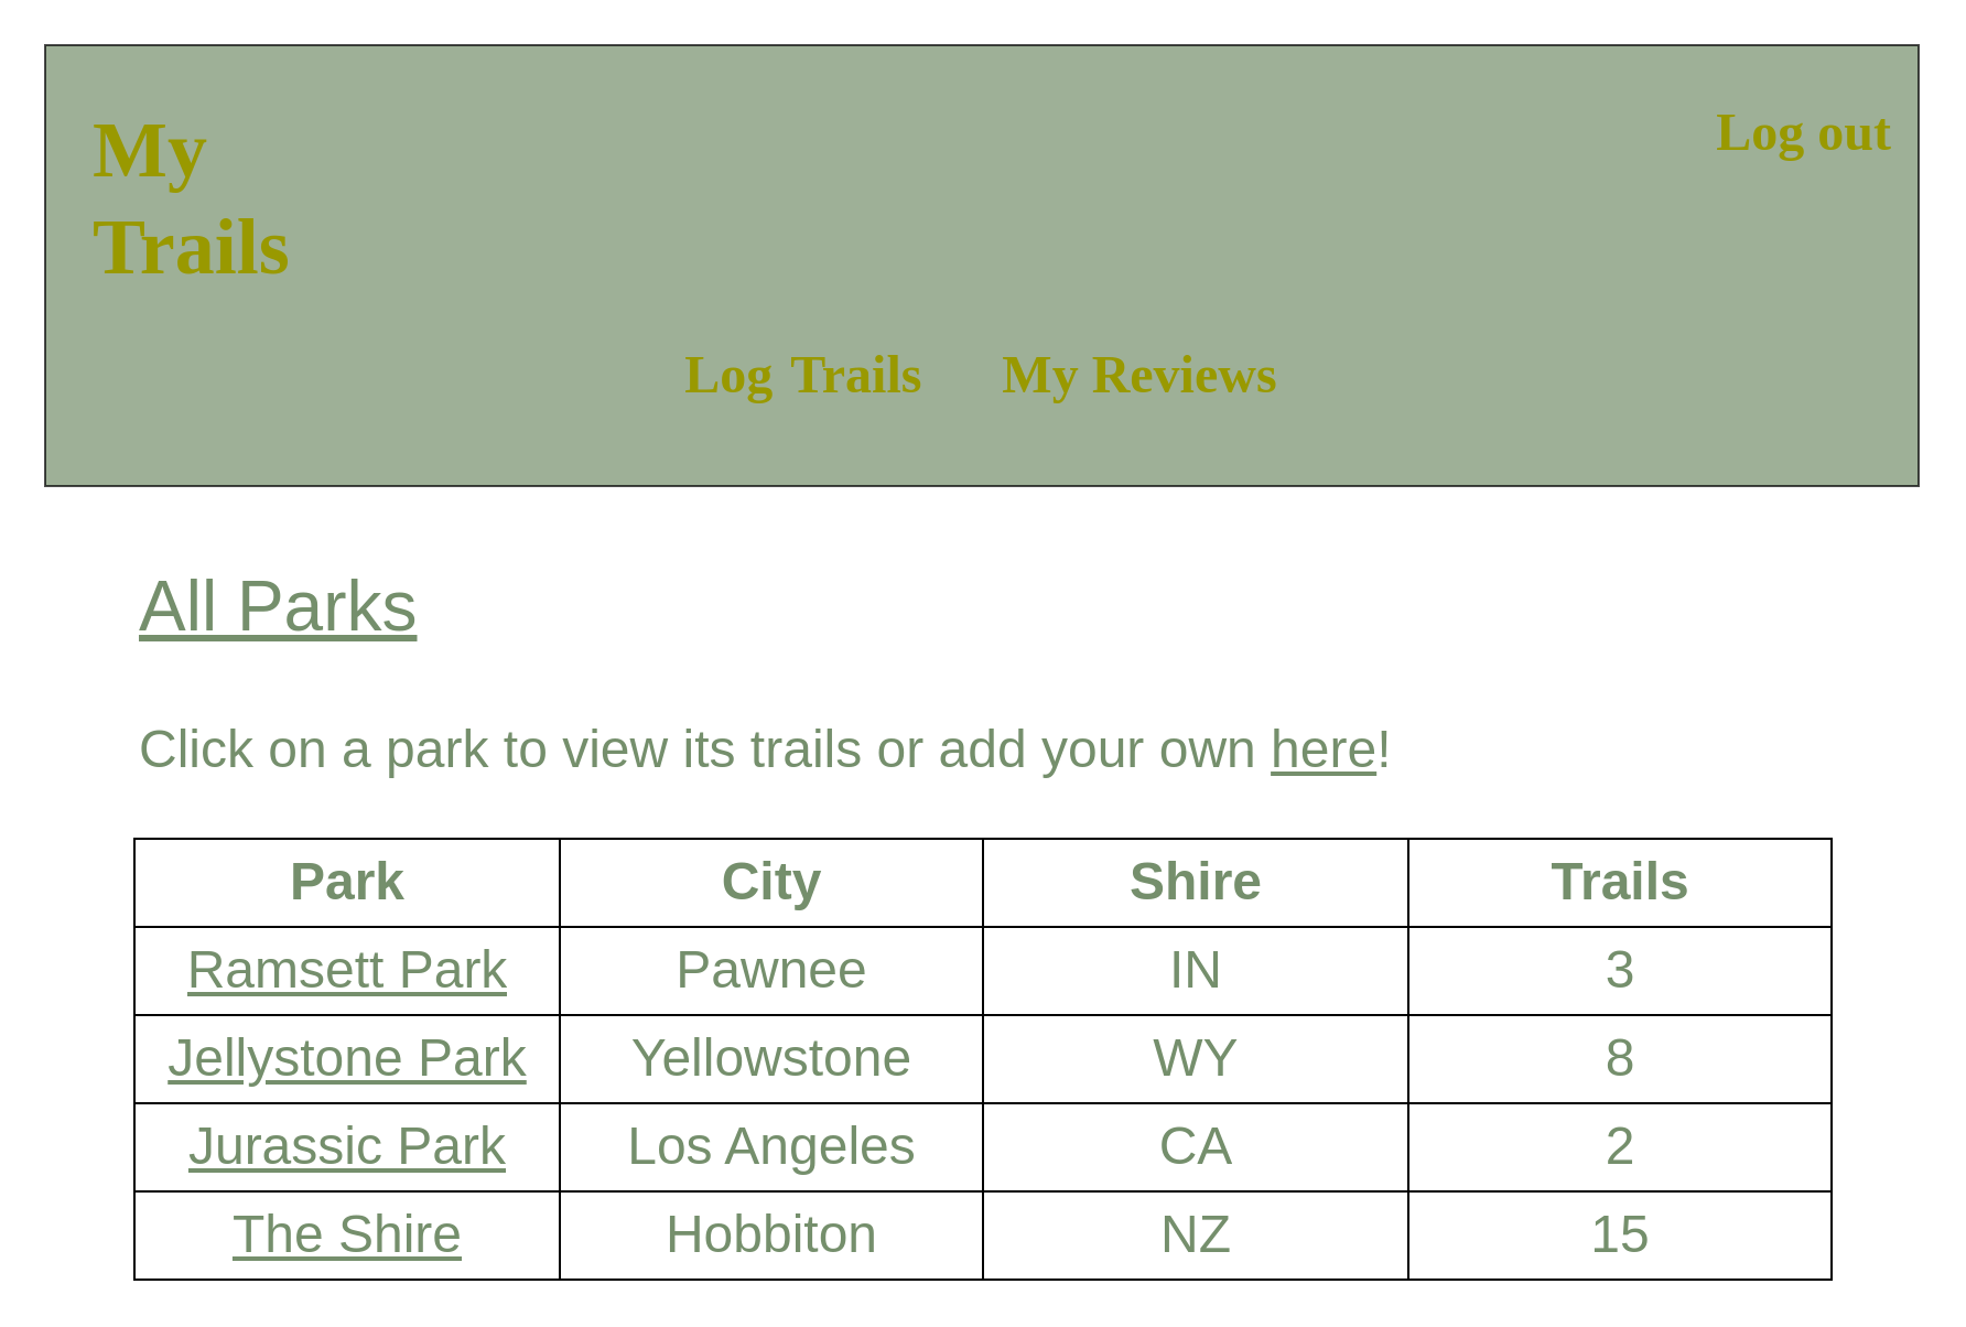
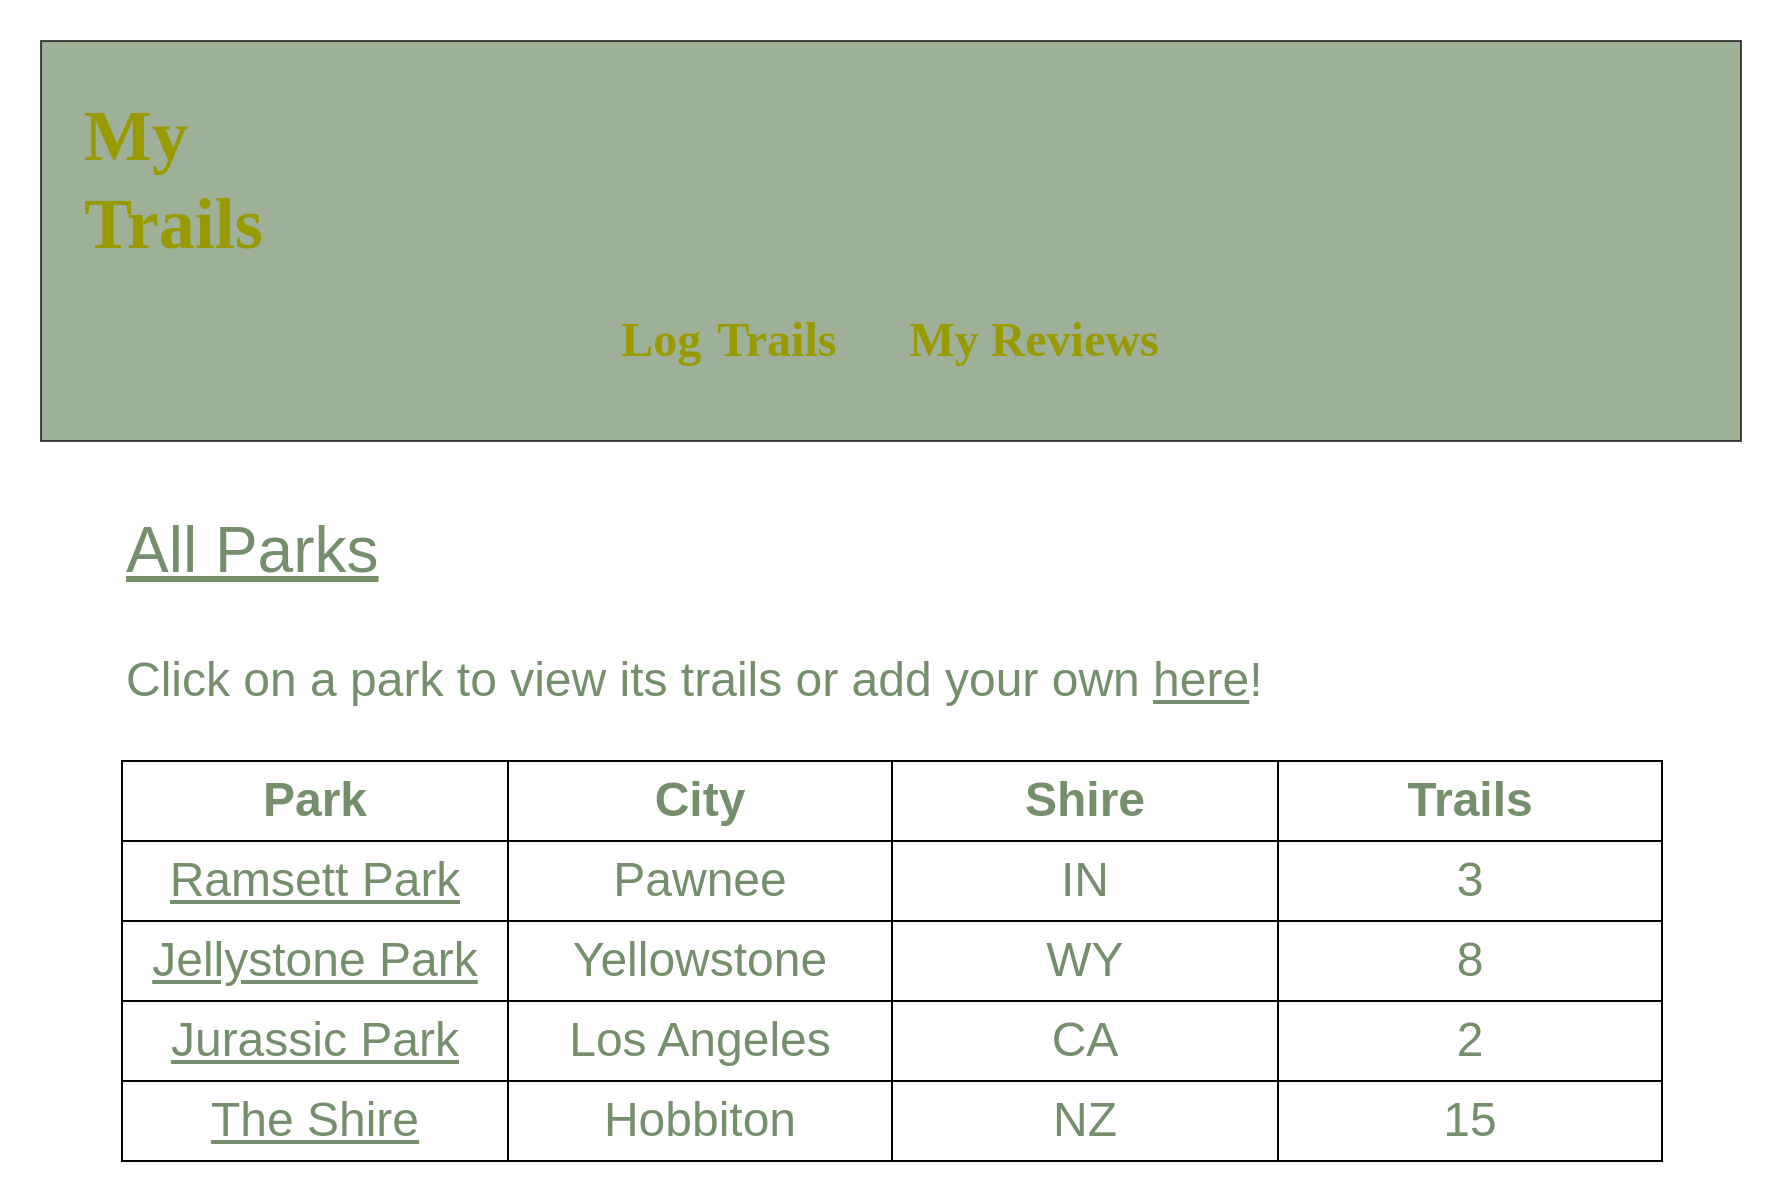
  <mxCell id="0" />
  <mxCell id="1" parent="0" />
  <mxCell id="2" value="" style="whiteSpace=wrap;html=1;fillColor=#758F6C;movable=0;resizable=0;rotatable=0;deletable=0;editable=0;connectable=0;opacity=70;" parent="1" vertex="1"><mxGeometry width="850" height="200" as="geometry" x="20" y="20" /></mxCell>
  <mxCell id="3" value="&lt;font face=&quot;Verdana&quot; style=&quot;font-size: 36px;&quot;&gt;My&lt;br&gt;Trails&lt;/font&gt;" style="text;strokeColor=none;align=left;fillColor=none;html=1;verticalAlign=middle;whiteSpace=wrap;rounded=0;fontColor=#999900;fontStyle=1;labelBorderColor=none;" parent="1" vertex="1"><mxGeometry x="40" y="40" width="210" height="100" as="geometry" /></mxCell>
- <mxCell id="4" value="&lt;div style=&quot;&quot;&gt;&lt;font face=&quot;Verdana&quot;&gt;&lt;span style=&quot;font-size: 24px;&quot;&gt;Log out&lt;/span&gt;&lt;/font&gt;&lt;/div&gt;" style="text;strokeColor=none;align=right;fillColor=none;html=1;verticalAlign=middle;whiteSpace=wrap;rounded=0;fontColor=#999900;fontStyle=1;labelBorderColor=none;" parent="1" vertex="1"><mxGeometry x="710" y="30" width="150" height="60" as="geometry" /></mxCell>
  <mxCell id="5" value="&lt;div style=&quot;&quot;&gt;&lt;font face=&quot;Verdana&quot;&gt;&lt;span style=&quot;font-size: 24px;&quot;&gt;Log&lt;span style=&quot;white-space: pre;&quot;&gt;&#09;&lt;/span&gt;Trails&amp;nbsp;&lt;span style=&quot;white-space: pre;&quot;&gt;&#09;&lt;/span&gt;My Reviews&lt;/span&gt;&lt;/font&gt;&lt;/div&gt;" style="text;strokeColor=none;align=center;fillColor=none;html=1;verticalAlign=middle;whiteSpace=wrap;rounded=0;fontColor=#999900;fontStyle=1;labelBorderColor=none;strokeOpacity=100;" parent="1" vertex="1"><mxGeometry x="214" y="140" width="462" height="60" as="geometry" /></mxCell>
  <mxCell id="6" value="&lt;font style=&quot;font-size: 24px;&quot; color=&quot;#758f6c&quot;&gt;Click on a park to view its trails or add your own &lt;u&gt;here&lt;/u&gt;!&lt;/font&gt;" style="text;strokeColor=none;align=left;fillColor=none;html=1;verticalAlign=middle;whiteSpace=wrap;rounded=0;fontColor=#B3B300;" parent="1" vertex="1"><mxGeometry x="60.5" y="300" width="610" height="80" as="geometry" /></mxCell>
  <mxCell id="7" value="" style="shape=table;startSize=0;container=1;collapsible=0;childLayout=tableLayout;fontSize=24;fontColor=#758F6C;strokeColor=default;" parent="1" vertex="1"><mxGeometry x="60.5" y="380" width="770" height="200" as="geometry" /></mxCell>
  <mxCell id="8" value="" style="shape=tableRow;horizontal=0;startSize=0;swimlaneHead=0;swimlaneBody=0;top=0;left=0;bottom=0;right=0;collapsible=0;dropTarget=0;fillColor=none;points=[[0,0.5],[1,0.5]];portConstraint=eastwest;fontSize=24;fontColor=#758F6C;" parent="7" vertex="1"><mxGeometry width="770" height="40" as="geometry" /></mxCell>
  <mxCell id="9" value="Park" style="shape=partialRectangle;html=1;whiteSpace=wrap;connectable=0;overflow=hidden;fillColor=none;top=0;left=0;bottom=0;right=0;pointerEvents=1;fontSize=24;fontColor=#758F6C;fontStyle=1" parent="8" vertex="1"><mxGeometry width="193" height="40" as="geometry"><mxRectangle width="193" height="40" as="alternateBounds" /></mxGeometry></mxCell>
  <mxCell id="10" value="City" style="shape=partialRectangle;html=1;whiteSpace=wrap;connectable=0;overflow=hidden;fillColor=none;top=0;left=0;bottom=0;right=0;pointerEvents=1;fontSize=24;fontColor=#758F6C;fontStyle=1" parent="8" vertex="1"><mxGeometry x="193" width="192" height="40" as="geometry"><mxRectangle width="192" height="40" as="alternateBounds" /></mxGeometry></mxCell>
  <mxCell id="11" value="Shire" style="shape=partialRectangle;html=1;whiteSpace=wrap;connectable=0;overflow=hidden;fillColor=none;top=0;left=0;bottom=0;right=0;pointerEvents=1;fontSize=24;fontColor=#758F6C;fontStyle=1" parent="8" vertex="1"><mxGeometry x="385" width="193" height="40" as="geometry"><mxRectangle width="193" height="40" as="alternateBounds" /></mxGeometry></mxCell>
  <mxCell id="12" value="Trails" style="shape=partialRectangle;html=1;whiteSpace=wrap;connectable=0;overflow=hidden;fillColor=none;top=0;left=0;bottom=0;right=0;pointerEvents=1;fontSize=24;fontColor=#758F6C;fontStyle=1" parent="8" vertex="1"><mxGeometry x="578" width="192" height="40" as="geometry"><mxRectangle width="192" height="40" as="alternateBounds" /></mxGeometry></mxCell>
  <mxCell id="13" value="" style="shape=tableRow;horizontal=0;startSize=0;swimlaneHead=0;swimlaneBody=0;top=0;left=0;bottom=0;right=0;collapsible=0;dropTarget=0;fillColor=none;points=[[0,0.5],[1,0.5]];portConstraint=eastwest;fontSize=24;fontColor=#758F6C;" parent="7" vertex="1"><mxGeometry y="40" width="770" height="40" as="geometry" /></mxCell>
  <mxCell id="14" value="Ramsett Park" style="shape=partialRectangle;html=1;whiteSpace=wrap;connectable=0;overflow=hidden;fillColor=none;top=0;left=0;bottom=0;right=0;pointerEvents=1;fontSize=24;fontColor=#758F6C;strokeColor=default;perimeterSpacing=0;fontStyle=4" parent="13" vertex="1"><mxGeometry width="193" height="40" as="geometry"><mxRectangle width="193" height="40" as="alternateBounds" /></mxGeometry></mxCell>
  <mxCell id="15" value="Pawnee" style="shape=partialRectangle;html=1;whiteSpace=wrap;connectable=0;overflow=hidden;fillColor=none;top=0;left=0;bottom=0;right=0;pointerEvents=1;fontSize=24;fontColor=#758F6C;strokeColor=default;perimeterSpacing=0;" parent="13" vertex="1"><mxGeometry x="193" width="192" height="40" as="geometry"><mxRectangle width="192" height="40" as="alternateBounds" /></mxGeometry></mxCell>
  <mxCell id="16" value="IN" style="shape=partialRectangle;html=1;whiteSpace=wrap;connectable=0;overflow=hidden;fillColor=none;top=0;left=0;bottom=0;right=0;pointerEvents=1;fontSize=24;fontColor=#758F6C;strokeColor=default;perimeterSpacing=0;" parent="13" vertex="1"><mxGeometry x="385" width="193" height="40" as="geometry"><mxRectangle width="193" height="40" as="alternateBounds" /></mxGeometry></mxCell>
  <mxCell id="17" value="3" style="shape=partialRectangle;html=1;whiteSpace=wrap;connectable=0;overflow=hidden;fillColor=none;top=0;left=0;bottom=0;right=0;pointerEvents=1;fontSize=24;fontColor=#758F6C;strokeColor=default;perimeterSpacing=0;" parent="13" vertex="1"><mxGeometry x="578" width="192" height="40" as="geometry"><mxRectangle width="192" height="40" as="alternateBounds" /></mxGeometry></mxCell>
  <mxCell id="18" value="" style="shape=tableRow;horizontal=0;startSize=0;swimlaneHead=0;swimlaneBody=0;top=0;left=0;bottom=0;right=0;collapsible=0;dropTarget=0;fillColor=none;points=[[0,0.5],[1,0.5]];portConstraint=eastwest;fontSize=24;fontColor=#758F6C;" parent="7" vertex="1"><mxGeometry y="80" width="770" height="40" as="geometry" /></mxCell>
  <mxCell id="19" value="Jellystone Park" style="shape=partialRectangle;html=1;whiteSpace=wrap;connectable=0;overflow=hidden;fillColor=none;top=0;left=0;bottom=0;right=0;pointerEvents=1;fontSize=24;fontColor=#758F6C;fontStyle=4" parent="18" vertex="1"><mxGeometry width="193" height="40" as="geometry"><mxRectangle width="193" height="40" as="alternateBounds" /></mxGeometry></mxCell>
  <mxCell id="20" value="Yellowstone" style="shape=partialRectangle;html=1;whiteSpace=wrap;connectable=0;overflow=hidden;fillColor=none;top=0;left=0;bottom=0;right=0;pointerEvents=1;fontSize=24;fontColor=#758F6C;" parent="18" vertex="1"><mxGeometry x="193" width="192" height="40" as="geometry"><mxRectangle width="192" height="40" as="alternateBounds" /></mxGeometry></mxCell>
  <mxCell id="21" value="WY" style="shape=partialRectangle;html=1;whiteSpace=wrap;connectable=0;overflow=hidden;fillColor=none;top=0;left=0;bottom=0;right=0;pointerEvents=1;fontSize=24;fontColor=#758F6C;" parent="18" vertex="1"><mxGeometry x="385" width="193" height="40" as="geometry"><mxRectangle width="193" height="40" as="alternateBounds" /></mxGeometry></mxCell>
  <mxCell id="22" value="8" style="shape=partialRectangle;html=1;whiteSpace=wrap;connectable=0;overflow=hidden;fillColor=none;top=0;left=0;bottom=0;right=0;pointerEvents=1;fontSize=24;fontColor=#758F6C;" parent="18" vertex="1"><mxGeometry x="578" width="192" height="40" as="geometry"><mxRectangle width="192" height="40" as="alternateBounds" /></mxGeometry></mxCell>
  <mxCell id="23" style="shape=tableRow;horizontal=0;startSize=0;swimlaneHead=0;swimlaneBody=0;top=0;left=0;bottom=0;right=0;collapsible=0;dropTarget=0;fillColor=none;points=[[0,0.5],[1,0.5]];portConstraint=eastwest;fontSize=24;fontColor=#758F6C;" parent="7" vertex="1"><mxGeometry y="120" width="770" height="40" as="geometry" /></mxCell>
  <mxCell id="24" value="Jurassic Park" style="shape=partialRectangle;html=1;whiteSpace=wrap;connectable=0;overflow=hidden;fillColor=none;top=0;left=0;bottom=0;right=0;pointerEvents=1;fontSize=24;fontColor=#758F6C;fontStyle=4" parent="23" vertex="1"><mxGeometry width="193" height="40" as="geometry"><mxRectangle width="193" height="40" as="alternateBounds" /></mxGeometry></mxCell>
  <mxCell id="25" value="Los Angeles" style="shape=partialRectangle;html=1;whiteSpace=wrap;connectable=0;overflow=hidden;fillColor=none;top=0;left=0;bottom=0;right=0;pointerEvents=1;fontSize=24;fontColor=#758F6C;" parent="23" vertex="1"><mxGeometry x="193" width="192" height="40" as="geometry"><mxRectangle width="192" height="40" as="alternateBounds" /></mxGeometry></mxCell>
  <mxCell id="26" value="CA" style="shape=partialRectangle;html=1;whiteSpace=wrap;connectable=0;overflow=hidden;fillColor=none;top=0;left=0;bottom=0;right=0;pointerEvents=1;fontSize=24;fontColor=#758F6C;" parent="23" vertex="1"><mxGeometry x="385" width="193" height="40" as="geometry"><mxRectangle width="193" height="40" as="alternateBounds" /></mxGeometry></mxCell>
  <mxCell id="27" value="2" style="shape=partialRectangle;html=1;whiteSpace=wrap;connectable=0;overflow=hidden;fillColor=none;top=0;left=0;bottom=0;right=0;pointerEvents=1;fontSize=24;fontColor=#758F6C;" parent="23" vertex="1"><mxGeometry x="578" width="192" height="40" as="geometry"><mxRectangle width="192" height="40" as="alternateBounds" /></mxGeometry></mxCell>
  <mxCell id="28" style="shape=tableRow;horizontal=0;startSize=0;swimlaneHead=0;swimlaneBody=0;top=0;left=0;bottom=0;right=0;collapsible=0;dropTarget=0;fillColor=none;points=[[0,0.5],[1,0.5]];portConstraint=eastwest;fontSize=24;fontColor=#758F6C;" parent="7" vertex="1"><mxGeometry y="160" width="770" height="40" as="geometry" /></mxCell>
  <mxCell id="29" value="The Shire" style="shape=partialRectangle;html=1;whiteSpace=wrap;connectable=0;overflow=hidden;fillColor=none;top=0;left=0;bottom=0;right=0;pointerEvents=1;fontSize=24;fontColor=#758F6C;fontStyle=4" parent="28" vertex="1"><mxGeometry width="193" height="40" as="geometry"><mxRectangle width="193" height="40" as="alternateBounds" /></mxGeometry></mxCell>
  <mxCell id="30" value="Hobbiton" style="shape=partialRectangle;html=1;whiteSpace=wrap;connectable=0;overflow=hidden;fillColor=none;top=0;left=0;bottom=0;right=0;pointerEvents=1;fontSize=24;fontColor=#758F6C;" parent="28" vertex="1"><mxGeometry x="193" width="192" height="40" as="geometry"><mxRectangle width="192" height="40" as="alternateBounds" /></mxGeometry></mxCell>
  <mxCell id="31" value="NZ" style="shape=partialRectangle;html=1;whiteSpace=wrap;connectable=0;overflow=hidden;fillColor=none;top=0;left=0;bottom=0;right=0;pointerEvents=1;fontSize=24;fontColor=#758F6C;" parent="28" vertex="1"><mxGeometry x="385" width="193" height="40" as="geometry"><mxRectangle width="193" height="40" as="alternateBounds" /></mxGeometry></mxCell>
  <mxCell id="32" value="15" style="shape=partialRectangle;html=1;whiteSpace=wrap;connectable=0;overflow=hidden;fillColor=none;top=0;left=0;bottom=0;right=0;pointerEvents=1;fontSize=24;fontColor=#758F6C;" parent="28" vertex="1"><mxGeometry x="578" width="192" height="40" as="geometry"><mxRectangle width="192" height="40" as="alternateBounds" /></mxGeometry></mxCell>
  <mxCell id="33" value="&lt;font color=&quot;#758f6c&quot;&gt;&lt;span style=&quot;font-size: 32px;&quot;&gt;&lt;u&gt;All Parks&lt;/u&gt;&lt;/span&gt;&lt;/font&gt;" style="text;strokeColor=none;align=left;fillColor=none;html=1;verticalAlign=middle;whiteSpace=wrap;rounded=0;fontColor=#B3B300;" vertex="1" parent="1"><mxGeometry x="60.5" y="250" width="170" height="50" as="geometry" /></mxCell>
